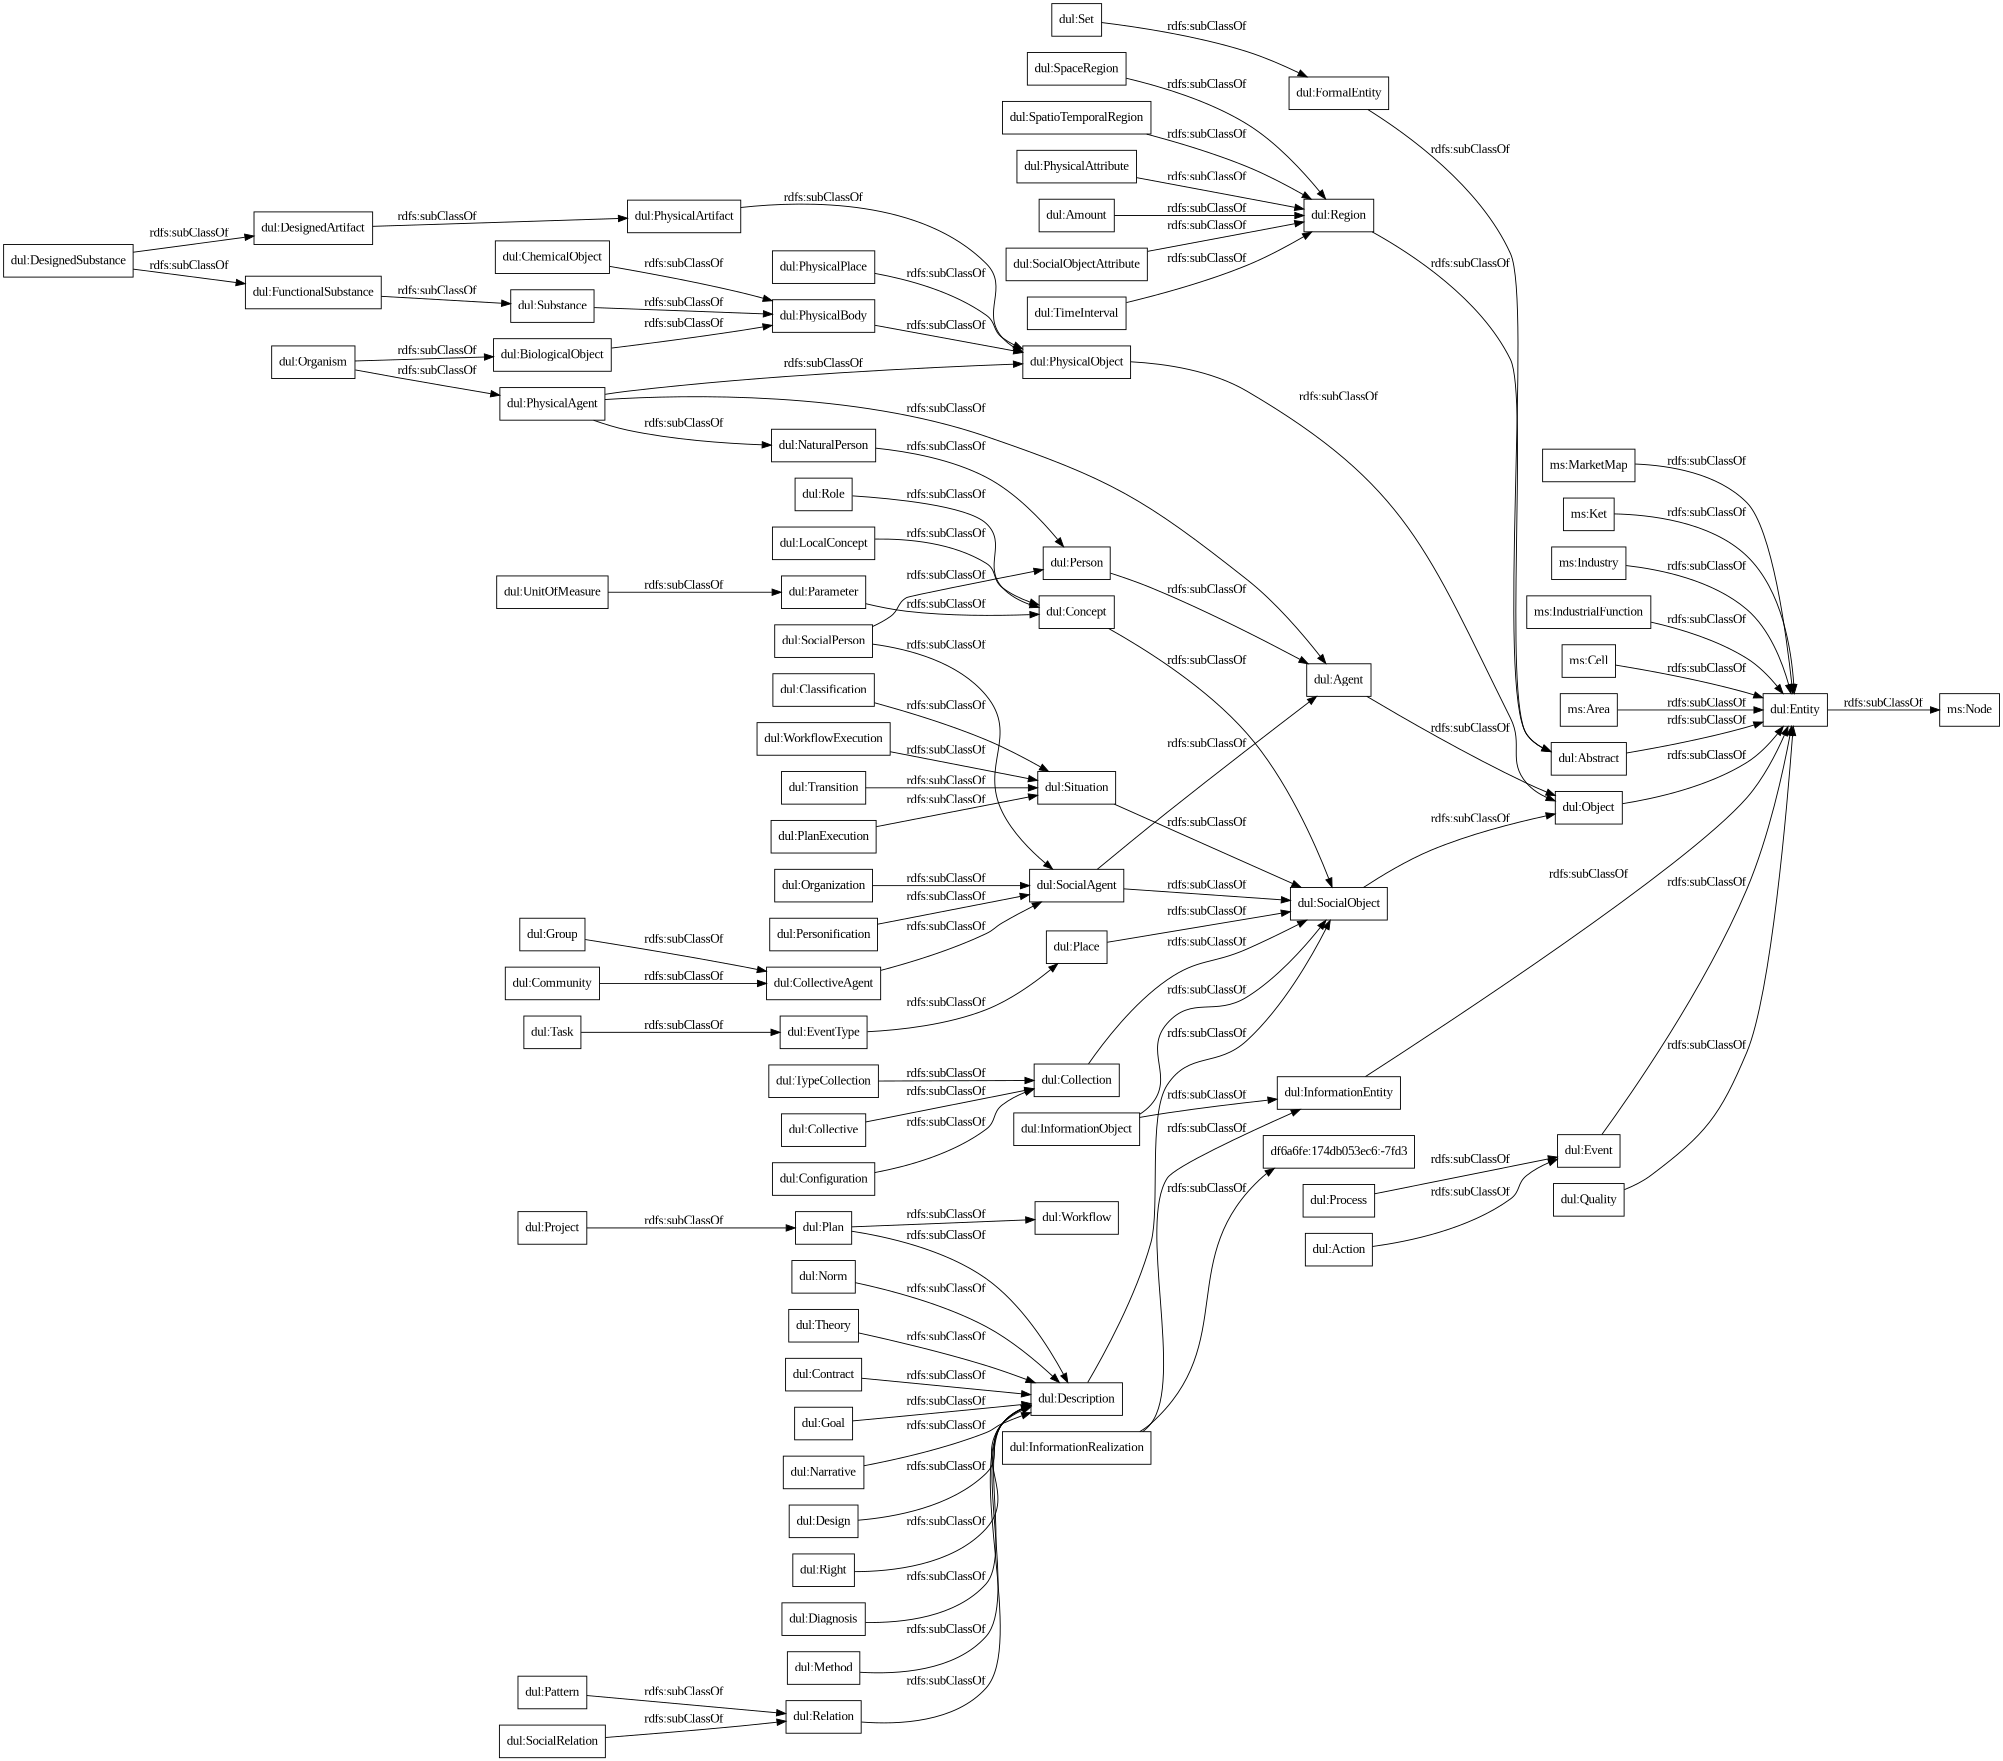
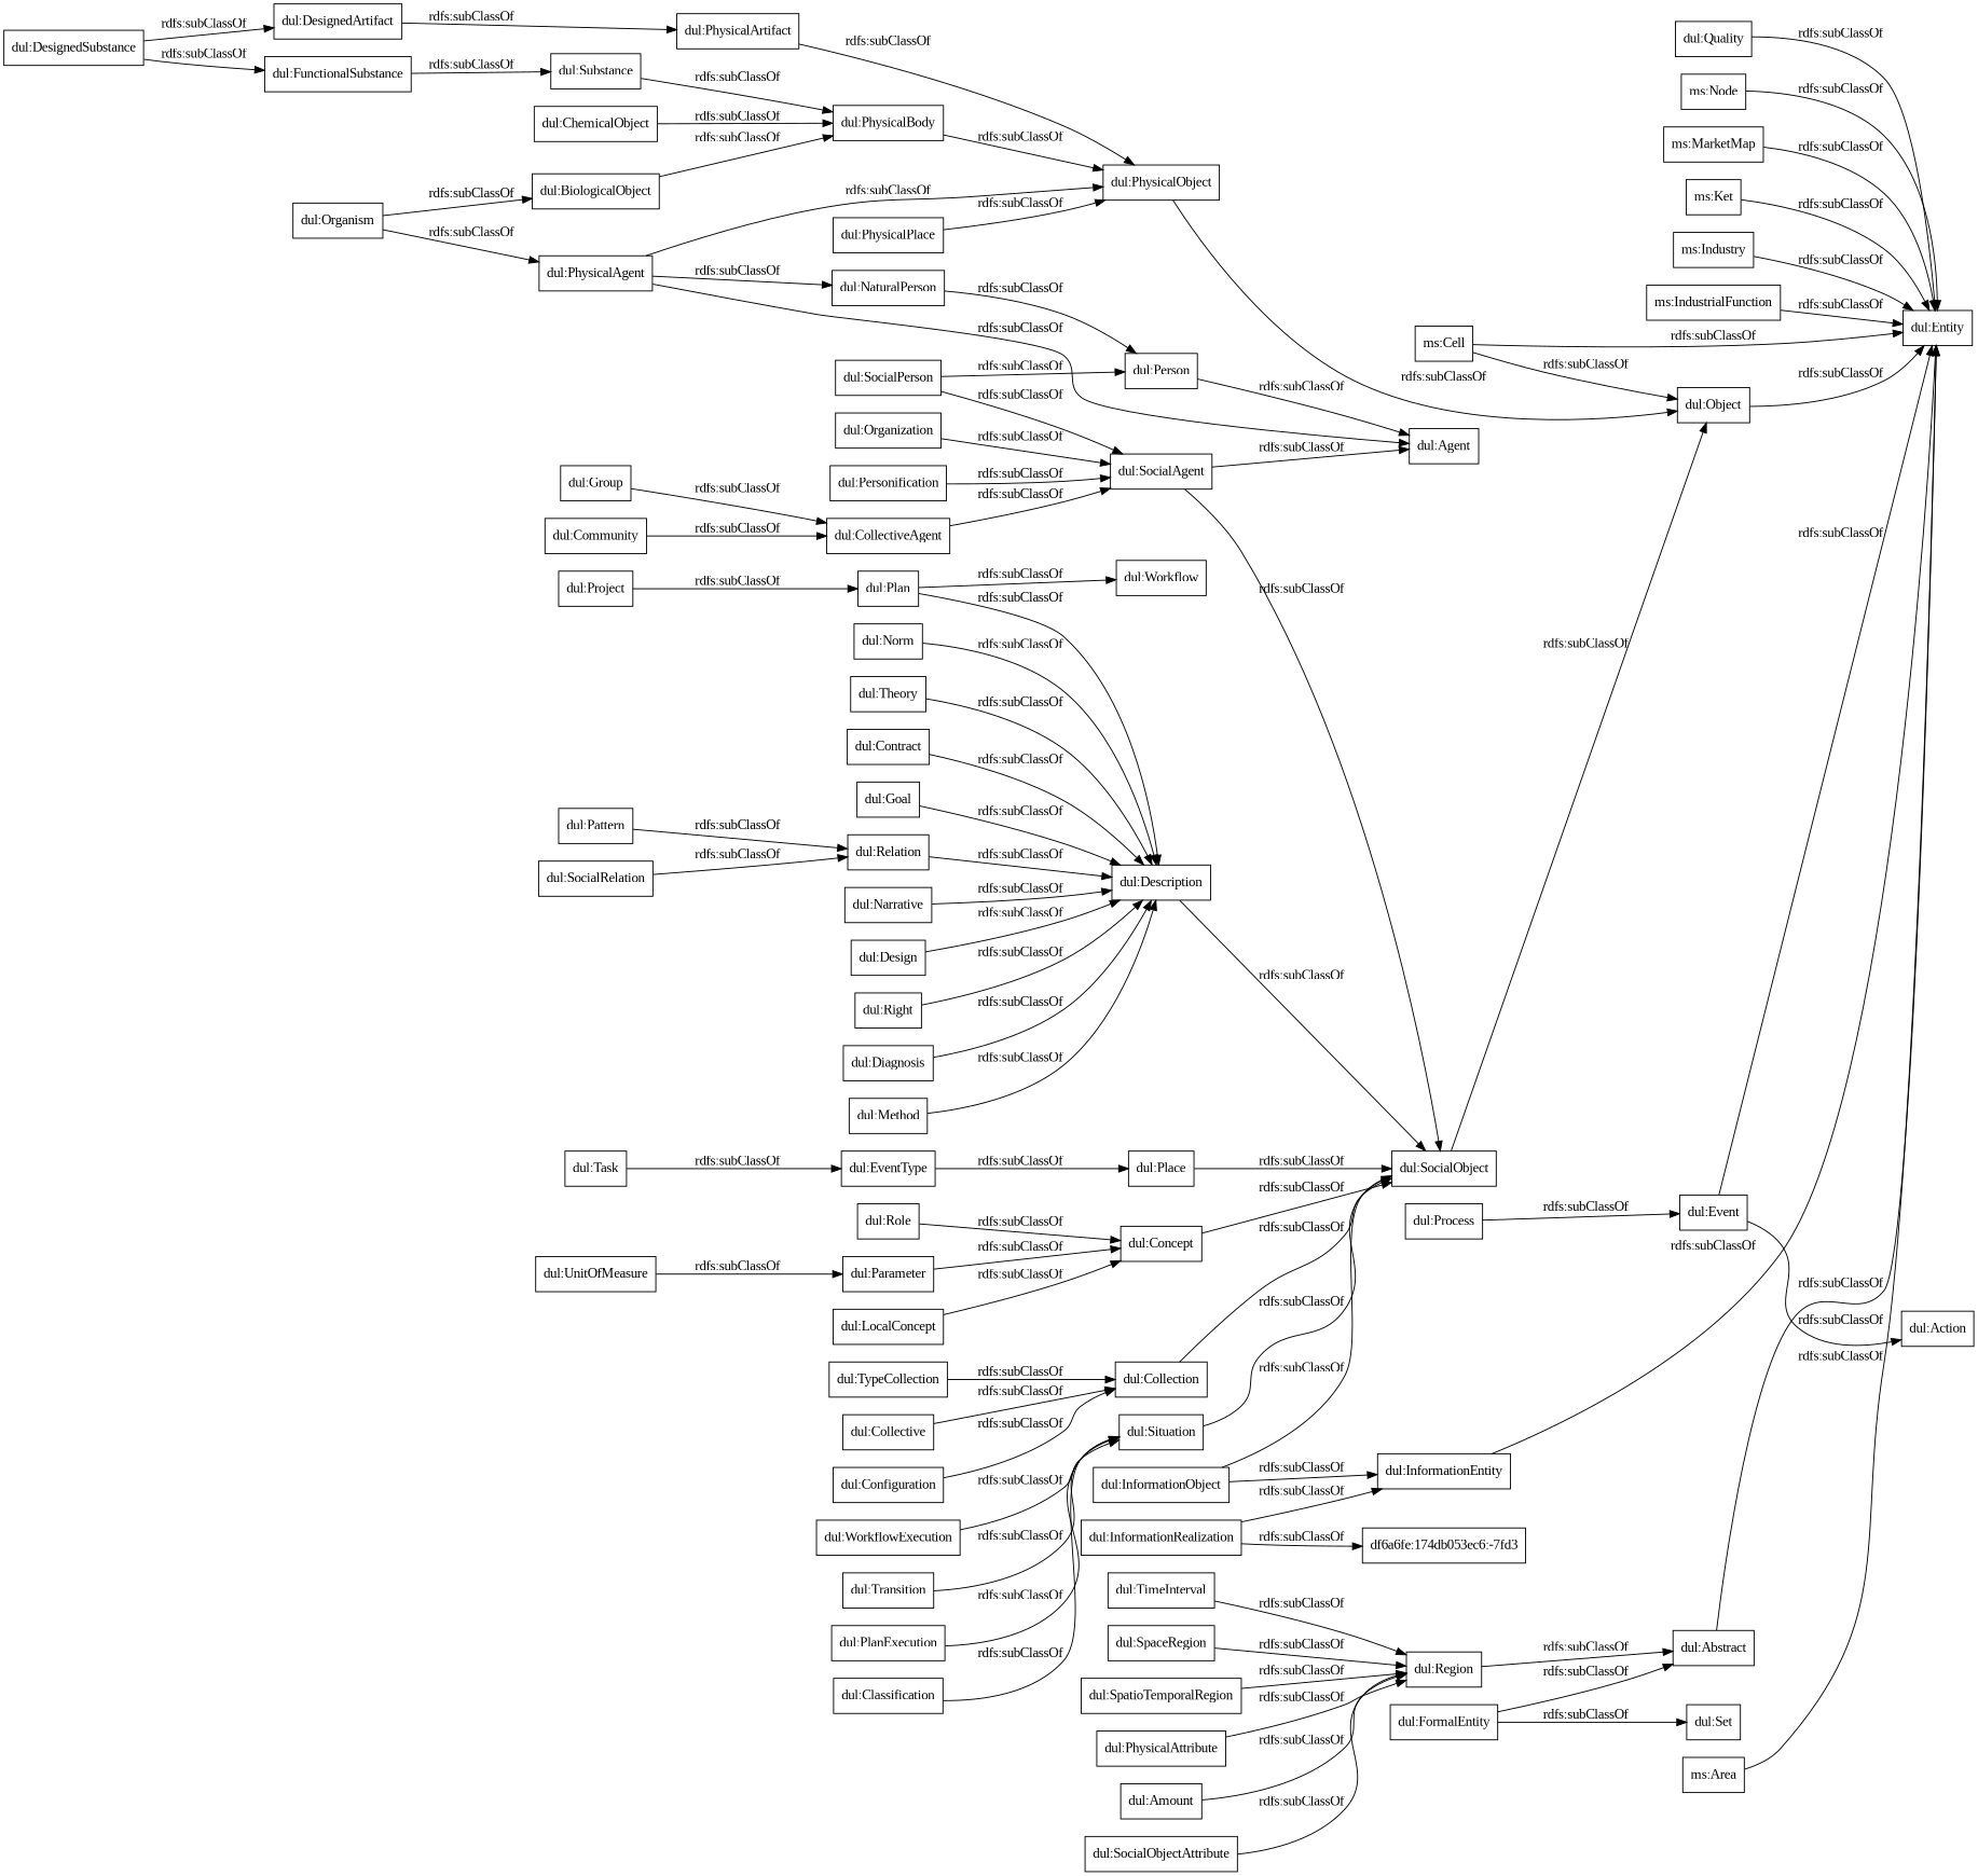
  digraph {
    fontname="Liberation Serif"
    rankdir=LR
    node [color=black fontname="Liberation Serif" shape=rectangle]
    edge [fontname="Liberation Serif"]
    "ms:Node"
    "dul:Entity"
    "ms:MarketMap"
    "ms:Ket"
    "ms:Industry"
    "ms:IndustrialFunction"
    "ms:Cell"
    "ms:Area"
    "dul:Goal"
    "dul:Description"
    "dul:SocialObject"
    "dul:FormalEntity"
    "dul:Abstract"
    "dul:EventType"
    "dul:Place"
    "dul:Concept"
    "dul:PhysicalBody"
    "dul:PhysicalObject"
    "dul:Object"
    "dul:PhysicalAgent"
    "dul:Agent"
    "dul:NaturalPerson"
    "dul:Relation"
    "dul:Role"
    "dul:Organism"
    "dul:BiologicalObject"
    "dul:Personification"
    "dul:SocialAgent"
    "dul:Situation"
    "dul:UnitOfMeasure"
    "dul:Parameter"
    "dul:SocialPerson"
    "dul:Person"
    "dul:Transition"
    "dul:Collective"
    "dul:Collection"
    "dul:CollectiveAgent"
    "dul:Amount"
    "dul:Region"
    "dul:Plan"
    "dul:Workflow"
    "dul:Design"
    "dul:Process"
    "dul:Event"
    "dul:SocialObjectAttribute"
    "dul:Right"
    "dul:Task"
    "dul:DesignedSubstance"
    "dul:FunctionalSubstance"
    "dul:DesignedArtifact"
    "dul:Substance"
    "dul:PhysicalArtifact"
    "dul:Quality"
    "dul:Action"
    "dul:Configuration"
    "dul:Project"
    "dul:PlanExecution"
    "dul:Pattern"
    "dul:Diagnosis"
    "dul:Classification"
    "dul:WorkflowExecution"
    "dul:Group"
    "dul:Community"
    "dul:PhysicalPlace"
    "dul:Method"
    "dul:SocialRelation"
    "dul:TimeInterval"
    "dul:TypeCollection"
    "dul:SpaceRegion"
    "dul:SpatioTemporalRegion"
    "dul:Norm"
    "dul:InformationRealization"
    "df6a6fe:174db053ec6:-7fd3"
    "dul:InformationEntity"
    "dul:Theory"
    "dul:PhysicalAttribute"
    "dul:InformationObject"
    "dul:ChemicalObject"
    "dul:Contract"
    "dul:Narrative"
    "dul:Organization"
    "dul:Set"
    "dul:LocalConcept"
-   "dul:Entity" -> "ms:Node" [label="rdfs:subClassOf"]
+   "ms:Node" -> "dul:Entity" [label="rdfs:subClassOf"]
    "ms:MarketMap" -> "dul:Entity" [label="rdfs:subClassOf"]
    "ms:Ket" -> "dul:Entity" [label="rdfs:subClassOf"]
    "ms:Industry" -> "dul:Entity" [label="rdfs:subClassOf"]
    "ms:IndustrialFunction" -> "dul:Entity" [label="rdfs:subClassOf"]
    "ms:Cell" -> "dul:Entity" [label="rdfs:subClassOf"]
    "ms:Area" -> "dul:Entity" [label="rdfs:subClassOf"]
    "dul:Goal" -> "dul:Description" [label="rdfs:subClassOf"]
    "dul:Description" -> "dul:SocialObject" [label="rdfs:subClassOf"]
    "dul:SocialObject" -> "dul:Object" [label="rdfs:subClassOf"]
    "dul:FormalEntity" -> "dul:Abstract" [label="rdfs:subClassOf"]
    "dul:Abstract" -> "dul:Entity" [label="rdfs:subClassOf"]
    "dul:EventType" -> "dul:Place" [label="rdfs:subClassOf"]
    "dul:Place" -> "dul:SocialObject" [label="rdfs:subClassOf"]
    "dul:Concept" -> "dul:SocialObject" [label="rdfs:subClassOf"]
    "dul:PhysicalBody" -> "dul:PhysicalObject" [label="rdfs:subClassOf"]
    "dul:PhysicalObject" -> "dul:Object" [label="rdfs:subClassOf"]
    "dul:Object" -> "dul:Entity" [label="rdfs:subClassOf"]
    "dul:PhysicalAgent" -> "dul:PhysicalObject" [label="rdfs:subClassOf"]
    "dul:PhysicalAgent" -> "dul:Agent" [label="rdfs:subClassOf"]
    "dul:PhysicalAgent" -> "dul:NaturalPerson" [label="rdfs:subClassOf"]
-   "dul:Agent" -> "dul:Object" [label="rdfs:subClassOf"]
+   "ms:Cell" -> "dul:Object" [label="rdfs:subClassOf"]
    "dul:NaturalPerson" -> "dul:Person" [label="rdfs:subClassOf"]
    "dul:Relation" -> "dul:Description" [label="rdfs:subClassOf"]
    "dul:Role" -> "dul:Concept" [label="rdfs:subClassOf"]
    "dul:Organism" -> "dul:PhysicalAgent" [label="rdfs:subClassOf"]
    "dul:Organism" -> "dul:BiologicalObject" [label="rdfs:subClassOf"]
    "dul:BiologicalObject" -> "dul:PhysicalBody" [label="rdfs:subClassOf"]
    "dul:Personification" -> "dul:SocialAgent" [label="rdfs:subClassOf"]
    "dul:SocialAgent" -> "dul:SocialObject" [label="rdfs:subClassOf"]
    "dul:SocialAgent" -> "dul:Agent" [label="rdfs:subClassOf"]
    "dul:Situation" -> "dul:SocialObject" [label="rdfs:subClassOf"]
    "dul:UnitOfMeasure" -> "dul:Parameter" [label="rdfs:subClassOf"]
    "dul:Parameter" -> "dul:Concept" [label="rdfs:subClassOf"]
    "dul:SocialPerson" -> "dul:SocialAgent" [label="rdfs:subClassOf"]
    "dul:SocialPerson" -> "dul:Person" [label="rdfs:subClassOf"]
    "dul:Person" -> "dul:Agent" [label="rdfs:subClassOf"]
    "dul:Transition" -> "dul:Situation" [label="rdfs:subClassOf"]
    "dul:Collective" -> "dul:Collection" [label="rdfs:subClassOf"]
    "dul:Collection" -> "dul:SocialObject" [label="rdfs:subClassOf"]
    "dul:CollectiveAgent" -> "dul:SocialAgent" [label="rdfs:subClassOf"]
    "dul:Amount" -> "dul:Region" [label="rdfs:subClassOf"]
    "dul:Region" -> "dul:Abstract" [label="rdfs:subClassOf"]
    "dul:Plan" -> "dul:Description" [label="rdfs:subClassOf"]
    "dul:Plan" -> "dul:Workflow" [label="rdfs:subClassOf"]
    "dul:Design" -> "dul:Description" [label="rdfs:subClassOf"]
    "dul:Process" -> "dul:Event" [label="rdfs:subClassOf"]
    "dul:Event" -> "dul:Entity" [label="rdfs:subClassOf"]
    "dul:SocialObjectAttribute" -> "dul:Region" [label="rdfs:subClassOf"]
    "dul:Right" -> "dul:Description" [label="rdfs:subClassOf"]
    "dul:Task" -> "dul:EventType" [label="rdfs:subClassOf"]
    "dul:DesignedSubstance" -> "dul:FunctionalSubstance" [label="rdfs:subClassOf"]
    "dul:DesignedSubstance" -> "dul:DesignedArtifact" [label="rdfs:subClassOf"]
    "dul:FunctionalSubstance" -> "dul:Substance" [label="rdfs:subClassOf"]
    "dul:DesignedArtifact" -> "dul:PhysicalArtifact" [label="rdfs:subClassOf"]
    "dul:Substance" -> "dul:PhysicalBody" [label="rdfs:subClassOf"]
    "dul:PhysicalArtifact" -> "dul:PhysicalObject" [label="rdfs:subClassOf"]
    "dul:Quality" -> "dul:Entity" [label="rdfs:subClassOf"]
-   "dul:Action" -> "dul:Event" [label="rdfs:subClassOf"]
+   "dul:Event" -> "dul:Action" [label="rdfs:subClassOf"]
    "dul:Configuration" -> "dul:Collection" [label="rdfs:subClassOf"]
    "dul:Project" -> "dul:Plan" [label="rdfs:subClassOf"]
    "dul:PlanExecution" -> "dul:Situation" [label="rdfs:subClassOf"]
    "dul:Pattern" -> "dul:Relation" [label="rdfs:subClassOf"]
    "dul:Diagnosis" -> "dul:Description" [label="rdfs:subClassOf"]
    "dul:Classification" -> "dul:Situation" [label="rdfs:subClassOf"]
    "dul:WorkflowExecution" -> "dul:Situation" [label="rdfs:subClassOf"]
    "dul:Group" -> "dul:CollectiveAgent" [label="rdfs:subClassOf"]
    "dul:Community" -> "dul:CollectiveAgent" [label="rdfs:subClassOf"]
    "dul:PhysicalPlace" -> "dul:PhysicalObject" [label="rdfs:subClassOf"]
    "dul:Method" -> "dul:Description" [label="rdfs:subClassOf"]
    "dul:SocialRelation" -> "dul:Relation" [label="rdfs:subClassOf"]
    "dul:TimeInterval" -> "dul:Region" [label="rdfs:subClassOf"]
    "dul:TypeCollection" -> "dul:Collection" [label="rdfs:subClassOf"]
    "dul:SpaceRegion" -> "dul:Region" [label="rdfs:subClassOf"]
    "dul:SpatioTemporalRegion" -> "dul:Region" [label="rdfs:subClassOf"]
    "dul:Norm" -> "dul:Description" [label="rdfs:subClassOf"]
    "dul:InformationRealization" -> "df6a6fe:174db053ec6:-7fd3" [label="rdfs:subClassOf"]
    "dul:InformationRealization" -> "dul:InformationEntity" [label="rdfs:subClassOf"]
    "dul:InformationEntity" -> "dul:Entity" [label="rdfs:subClassOf"]
    "dul:Theory" -> "dul:Description" [label="rdfs:subClassOf"]
    "dul:PhysicalAttribute" -> "dul:Region" [label="rdfs:subClassOf"]
    "dul:InformationObject" -> "dul:SocialObject" [label="rdfs:subClassOf"]
    "dul:InformationObject" -> "dul:InformationEntity" [label="rdfs:subClassOf"]
    "dul:ChemicalObject" -> "dul:PhysicalBody" [label="rdfs:subClassOf"]
    "dul:Contract" -> "dul:Description" [label="rdfs:subClassOf"]
    "dul:Narrative" -> "dul:Description" [label="rdfs:subClassOf"]
    "dul:Organization" -> "dul:SocialAgent" [label="rdfs:subClassOf"]
-   "dul:Set" -> "dul:FormalEntity" [label="rdfs:subClassOf"]
+   "dul:FormalEntity" -> "dul:Set" [label="rdfs:subClassOf"]
    "dul:LocalConcept" -> "dul:Concept" [label="rdfs:subClassOf"]
  }
